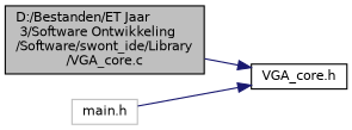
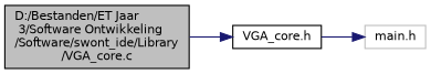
  digraph {
    rankdir=LR
    node [color=black fillcolor=white fontname=Helvetica fontsize=10 shape=record style=filled]
    edge [color=midnightblue fontname=Helvetica fontsize=10 labelfontname=Helvetica labelfontsize=10 style=solid]
    n1 [fillcolor=grey75 fontcolor=black height=0.2 label="D:/Bestanden/ET Jaar\l 3/Software Ontwikkeling\l/Software/swont_ide/Library\l/VGA_core.c" width=0.4]
    n2 [height=0.2 label="VGA_core.h" width=0.4]
    n3 [color=grey75 height=0.2 label="main.h" width=0.4]
    n1 -> n2
-   n3 -> n2
+   n2 -> n3
  }
